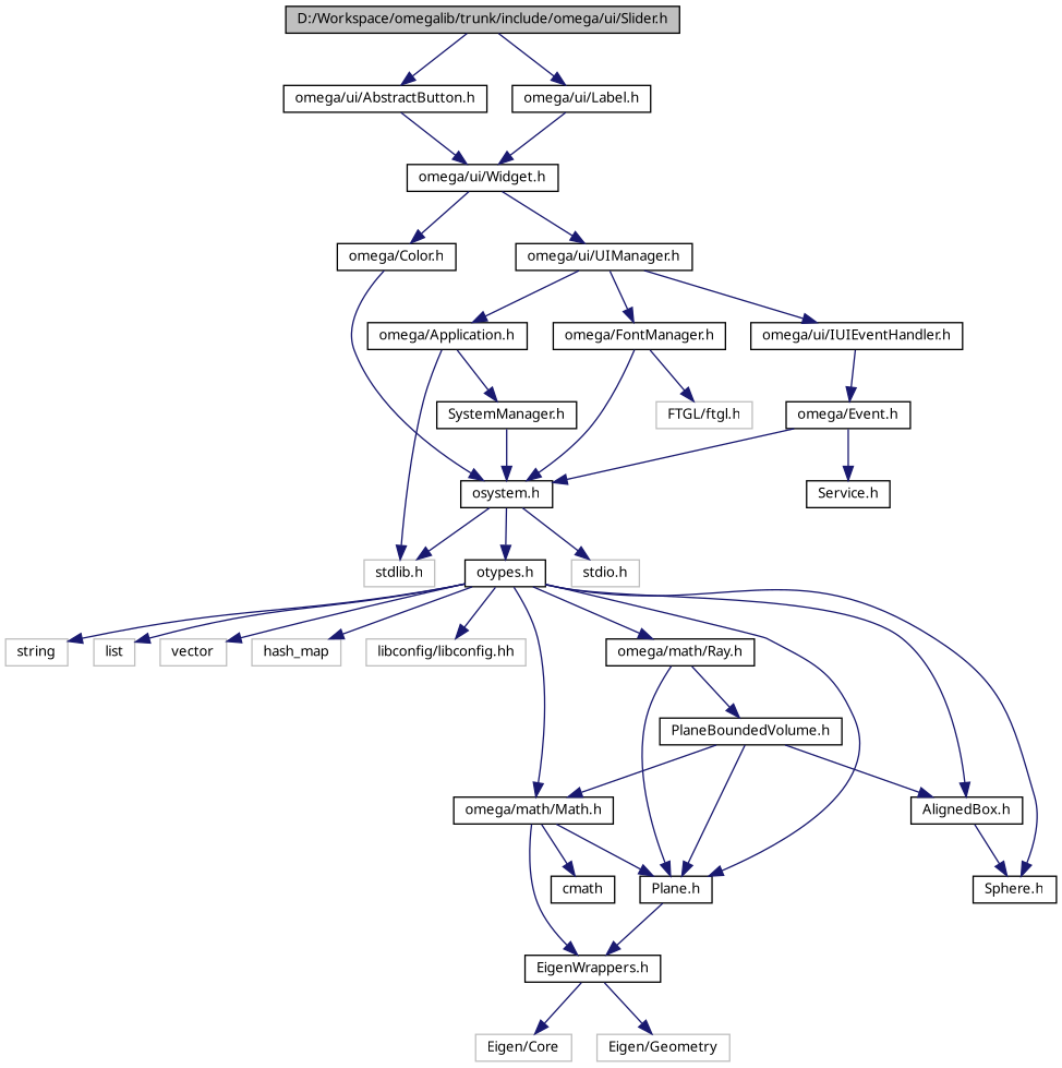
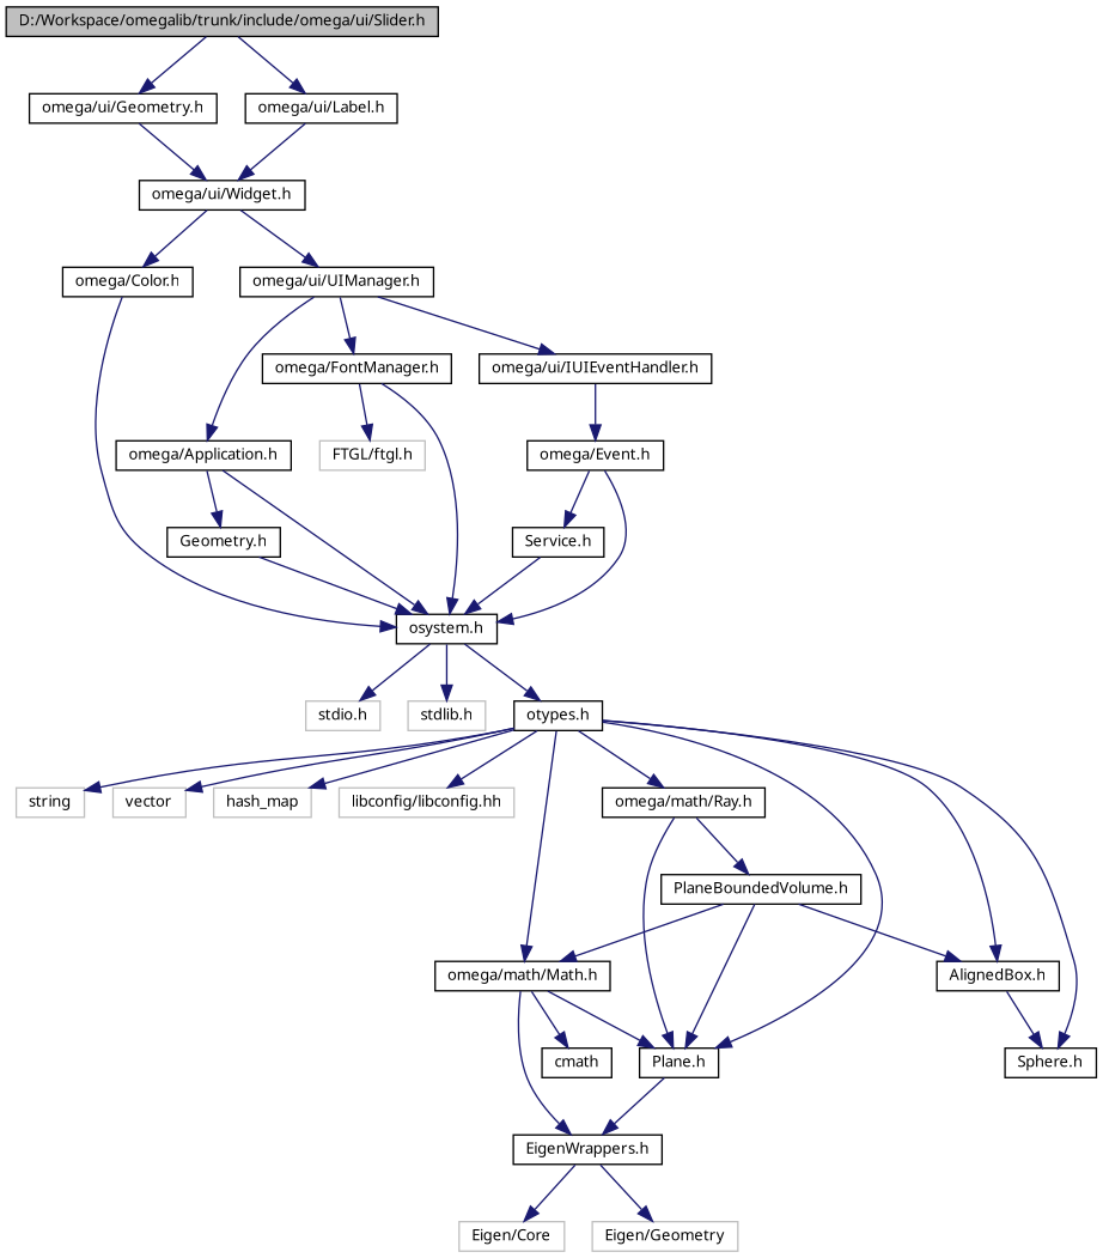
  digraph {
    node [color=black fontname="FreeSans.ttf" fontsize=10 shape=record]
    edge [color=midnightblue fontname="FreeSans.ttf" fontsize=10 labelfontname="FreeSans.ttf" labelfontsize=10 style=solid]
    n1 [fillcolor=grey75 fontcolor=black height=0.2 label="D:/Workspace/omegalib/trunk/include/omega/ui/Slider.h" style=filled width=0.4]
-   n2 [height=0.2 label="omega/ui/AbstractButton.h" width=0.4]
+   n2 [height=0.2 label="omega/ui/Geometry.h" width=0.4]
    n3 [height=0.2 label="omega/ui/Label.h" width=0.4]
    n4 [height=0.2 label="omega/ui/Widget.h" width=0.4]
    n5 [height=0.2 label="omega/Color.h" width=0.4]
    n6 [height=0.2 label="omega/ui/UIManager.h" width=0.4]
    n7 [height=0.2 label="osystem.h" width=0.4]
    n8 [height=0.2 label="omega/Application.h" width=0.4]
    n9 [height=0.2 label="omega/FontManager.h" width=0.4]
    n10 [height=0.2 label="omega/ui/IUIEventHandler.h" width=0.4]
    n11 [color=grey75 height=0.2 label="stdio.h" width=0.4]
    n12 [color=grey75 height=0.2 label="stdlib.h" width=0.4]
    n13 [height=0.2 label="otypes.h" width=0.4]
    n14 [color=grey75 height=0.2 label=string width=0.4]
-   n15 [color=grey75 height=0.2 label=list width=0.4]
    n16 [color=grey75 height=0.2 label=vector width=0.4]
    n17 [color=grey75 height=0.2 label=hash_map width=0.4]
    n18 [color=grey75 height=0.2 label="libconfig/libconfig.hh" width=0.4]
    n19 [height=0.2 label="omega/math/Math.h" width=0.4]
    n20 [height=0.2 label="Plane.h" width=0.4]
    n21 [height=0.2 label="omega/math/Ray.h" width=0.4]
    n22 [height=0.2 label="AlignedBox.h" width=0.4]
    n23 [height=0.2 label="Sphere.h" width=0.4]
    n24 [height=0.2 label=cmath width=0.4]
    n25 [height=0.2 label="EigenWrappers.h" width=0.4]
    n26 [height=0.2 label="PlaneBoundedVolume.h" width=0.4]
    n27 [color=grey75 height=0.2 label="Eigen/Core" width=0.4]
    n28 [color=grey75 height=0.2 label="Eigen/Geometry" width=0.4]
-   n29 [height=0.2 label="SystemManager.h" width=0.4]
+   n29 [height=0.2 label="Geometry.h" width=0.4]
    n30 [color=grey75 height=0.2 label="FTGL/ftgl.h" width=0.4]
    n31 [height=0.2 label="omega/Event.h" width=0.4]
    n32 [height=0.2 label="Service.h" width=0.4]
    n1 -> n2
    n1 -> n3
    n2 -> n4
    n3 -> n4
    n4 -> n5
    n4 -> n6
    n5 -> n7
    n6 -> n8
    n6 -> n9
    n6 -> n10
    n7 -> n11
    n7 -> n12
    n7 -> n13
-   n8 -> n12
+   n8 -> n7
    n8 -> n29
    n9 -> n7
    n9 -> n30
    n10 -> n31
    n13 -> n14
-   n13 -> n15
    n13 -> n16
    n13 -> n17
    n13 -> n18
    n13 -> n19
    n13 -> n20
    n13 -> n21
    n13 -> n22
    n13 -> n23
    n19 -> n20
    n19 -> n24
    n19 -> n25
    n20 -> n25
    n21 -> n20
    n21 -> n26
    n22 -> n23
    n25 -> n27
    n25 -> n28
    n26 -> n19
    n26 -> n20
    n26 -> n22
    n29 -> n7
    n31 -> n7
    n31 -> n32
+   n32 -> n7
  }
